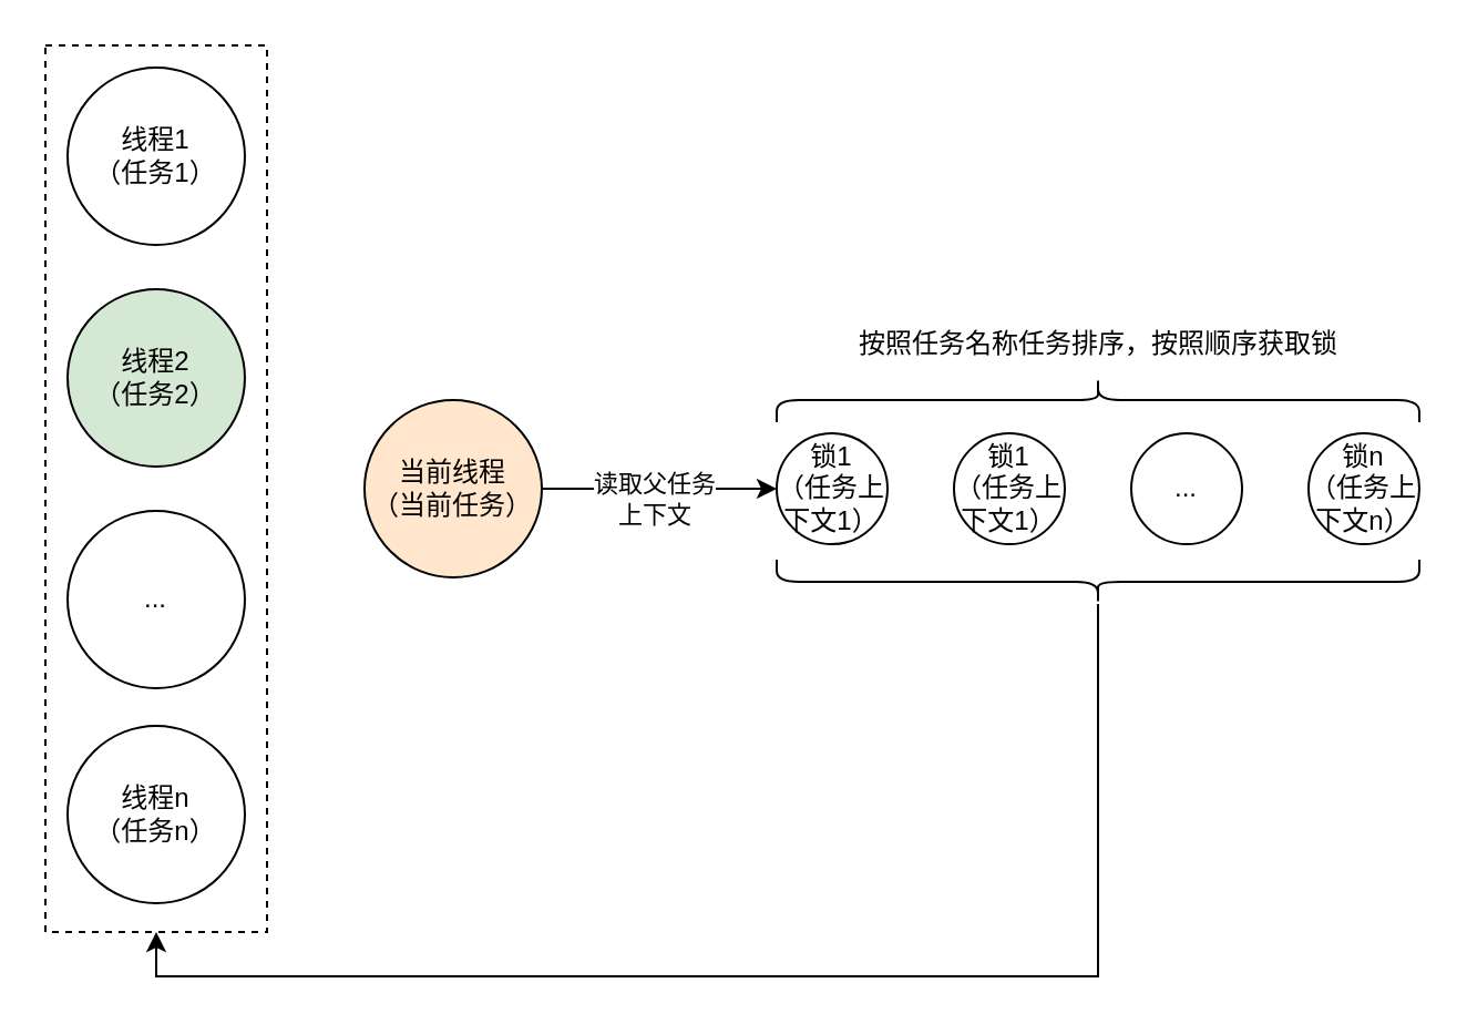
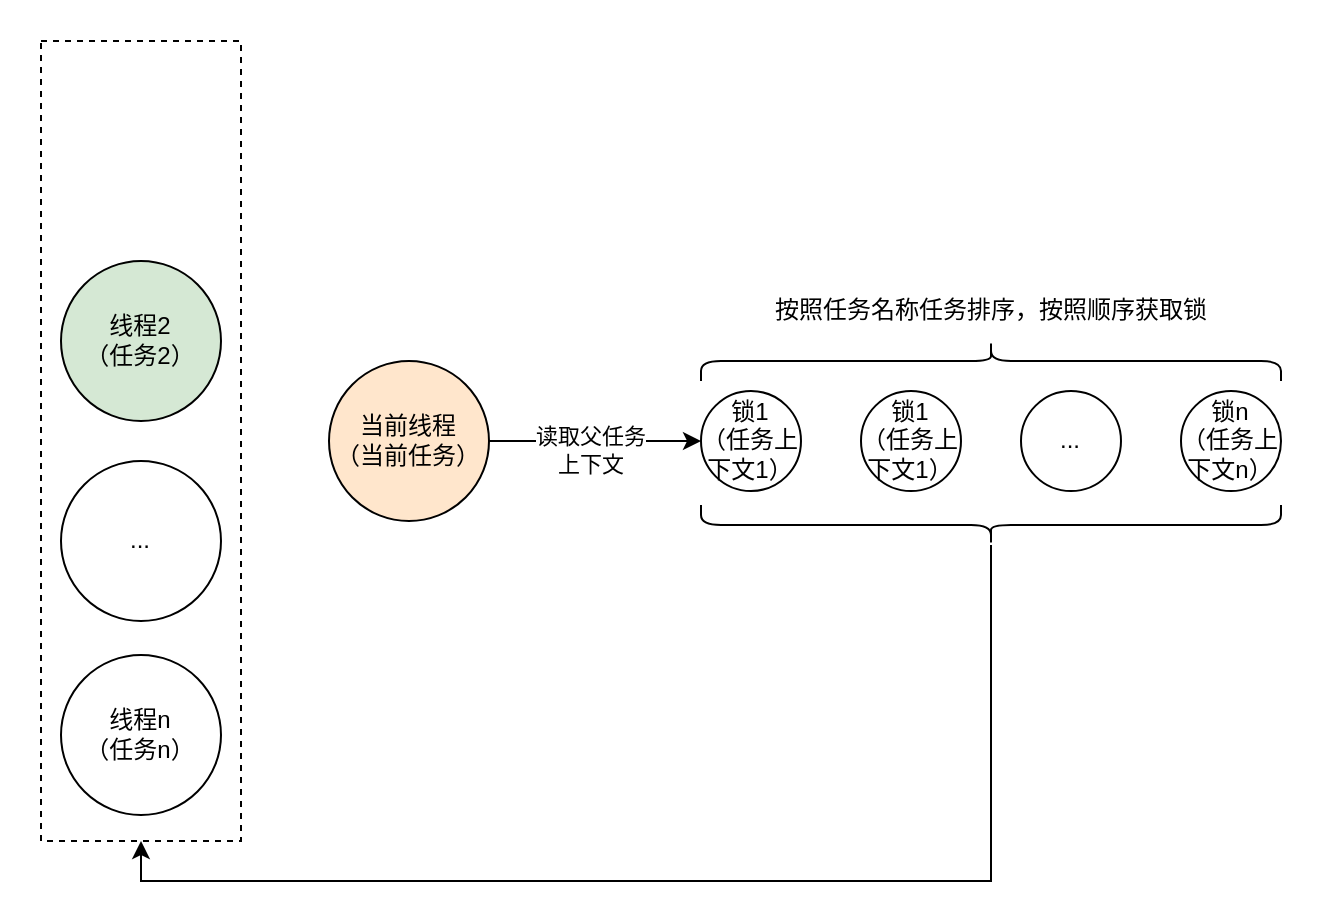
  <mxCell id="0" />
  <mxCell id="1" parent="0" />
  <mxCell id="2" value="" style="rounded=0;whiteSpace=wrap;html=1;dashed=1;fillColor=none;" vertex="1" parent="1"><mxGeometry x="20" y="20" width="100" height="400" as="geometry" /></mxCell>
  <mxCell id="3" style="edgeStyle=orthogonalEdgeStyle;rounded=0;orthogonalLoop=1;jettySize=auto;html=1;entryX=0;entryY=0.5;entryDx=0;entryDy=0;" edge="1" parent="1" source="5" target="8"><mxGeometry relative="1" as="geometry" /></mxCell>
  <mxCell id="4" value="读取父任务&lt;br&gt;上下文" style="edgeLabel;html=1;align=center;verticalAlign=middle;resizable=0;points=[];" vertex="1" connectable="0" parent="3"><mxGeometry x="-0.061" y="-4" relative="1" as="geometry"><mxPoint as="offset" /></mxGeometry></mxCell>
  <mxCell id="5" value="当前线程&lt;br&gt;（当前任务）" style="ellipse;whiteSpace=wrap;html=1;aspect=fixed;fillColor=#ffe6cc;" vertex="1" parent="1"><mxGeometry x="164" y="180" width="80" height="80" as="geometry" /></mxCell>
- <mxCell id="6" value="线程1&lt;br&gt;（任务1）" style="ellipse;whiteSpace=wrap;html=1;aspect=fixed;" vertex="1" parent="1"><mxGeometry x="30" y="30" width="80" height="80" as="geometry" /></mxCell>
  <mxCell id="7" value="线程2&lt;br&gt;（任务2）" style="ellipse;whiteSpace=wrap;html=1;aspect=fixed;fillColor=#d5e8d4;" vertex="1" parent="1"><mxGeometry x="30" y="130" width="80" height="80" as="geometry" /></mxCell>
  <mxCell id="8" value="锁1&lt;br&gt;（任务上下文1）" style="ellipse;whiteSpace=wrap;html=1;aspect=fixed;" vertex="1" parent="1"><mxGeometry x="350" y="195" width="50" height="50" as="geometry" /></mxCell>
  <mxCell id="9" value="锁1&lt;br&gt;（任务上下文1）" style="ellipse;whiteSpace=wrap;html=1;aspect=fixed;" vertex="1" parent="1"><mxGeometry x="430" y="195" width="50" height="50" as="geometry" /></mxCell>
  <mxCell id="10" value="..." style="ellipse;whiteSpace=wrap;html=1;aspect=fixed;" vertex="1" parent="1"><mxGeometry x="510" y="195" width="50" height="50" as="geometry" /></mxCell>
  <mxCell id="11" value="锁n&lt;br&gt;（任务上下文n）" style="ellipse;whiteSpace=wrap;html=1;aspect=fixed;" vertex="1" parent="1"><mxGeometry x="590" y="195" width="50" height="50" as="geometry" /></mxCell>
  <mxCell id="12" value="" style="shape=curlyBracket;whiteSpace=wrap;html=1;rounded=1;labelPosition=left;verticalLabelPosition=middle;align=right;verticalAlign=middle;rotation=90;" vertex="1" parent="1"><mxGeometry x="485" y="35" width="20" height="290" as="geometry" /></mxCell>
  <mxCell id="13" value="按照任务名称任务排序，按照顺序获取锁" style="text;html=1;strokeColor=none;fillColor=none;align=center;verticalAlign=middle;whiteSpace=wrap;rounded=0;" vertex="1" parent="1"><mxGeometry x="377.5" y="140" width="235" height="30" as="geometry" /></mxCell>
  <mxCell id="14" style="edgeStyle=orthogonalEdgeStyle;rounded=0;orthogonalLoop=1;jettySize=auto;html=1;entryX=0.5;entryY=1;entryDx=0;entryDy=0;" edge="1" parent="1" source="15" target="2"><mxGeometry relative="1" as="geometry"><Array as="points"><mxPoint x="495" y="440" /><mxPoint x="70" y="440" /></Array></mxGeometry></mxCell>
  <mxCell id="15" value="" style="shape=curlyBracket;whiteSpace=wrap;html=1;rounded=1;labelPosition=left;verticalLabelPosition=middle;align=right;verticalAlign=middle;rotation=-90;size=0.5;" vertex="1" parent="1"><mxGeometry x="485" y="117" width="20" height="290" as="geometry" /></mxCell>
  <mxCell id="16" value="..." style="ellipse;whiteSpace=wrap;html=1;aspect=fixed;" vertex="1" parent="1"><mxGeometry x="30" y="230" width="80" height="80" as="geometry" /></mxCell>
  <mxCell id="17" value="线程n&lt;br&gt;（任务n）" style="ellipse;whiteSpace=wrap;html=1;aspect=fixed;" vertex="1" parent="1"><mxGeometry x="30" y="327" width="80" height="80" as="geometry" /></mxCell>
